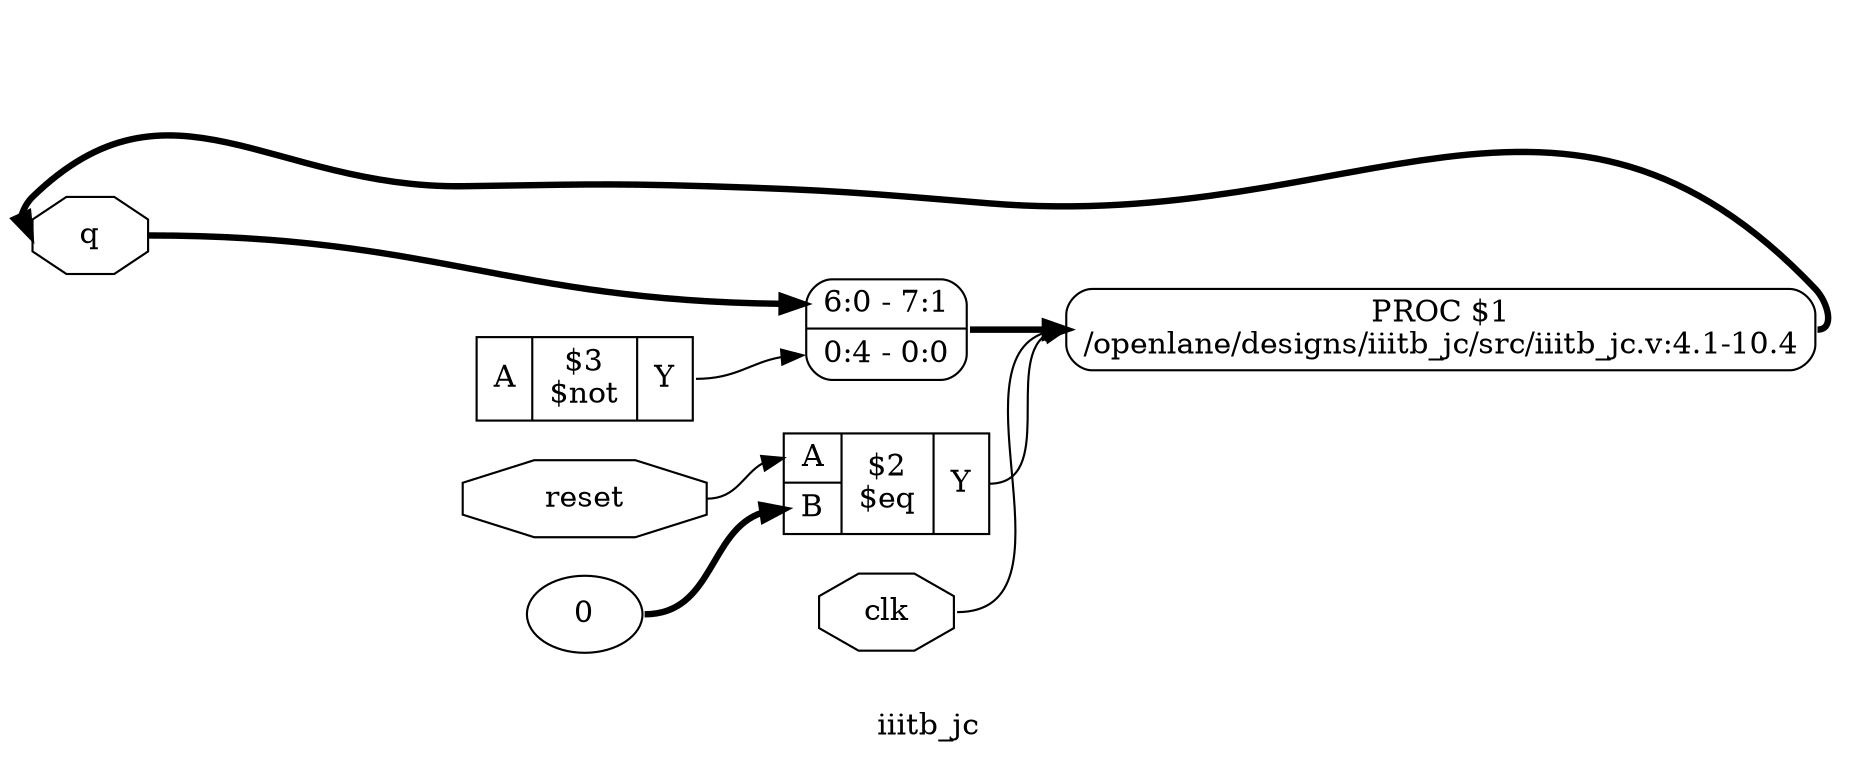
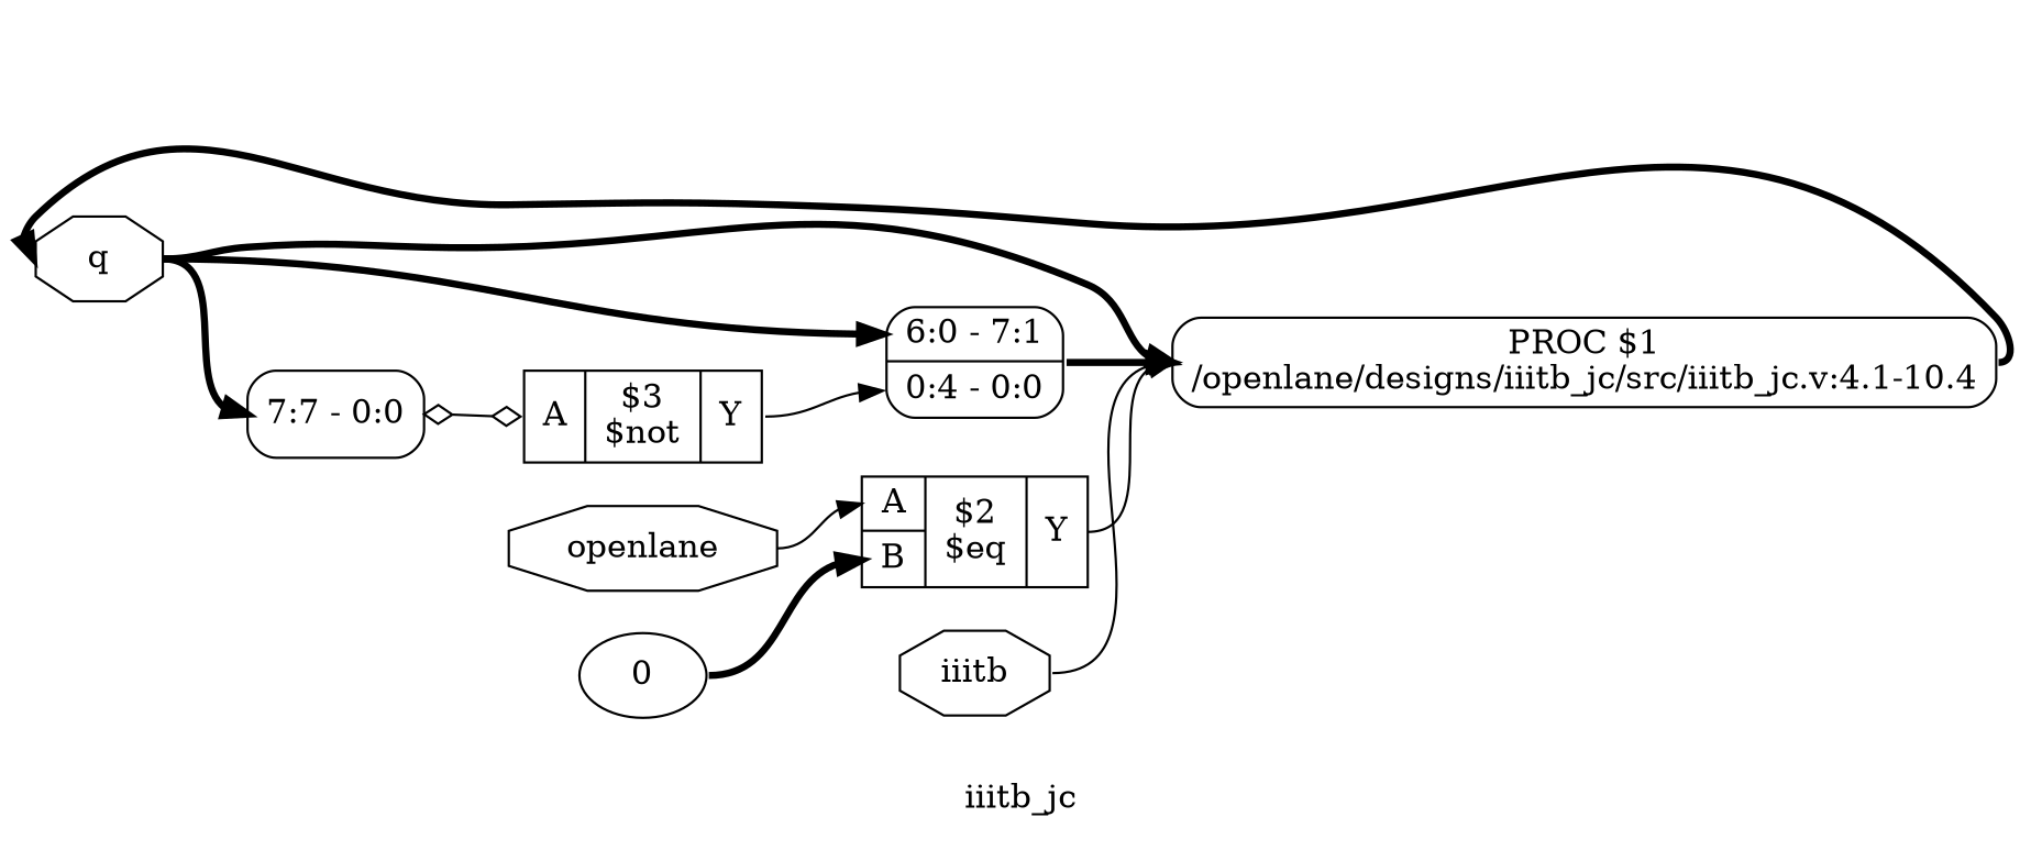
  digraph {
    label=iiitb_jc
    rankdir=LR
    remincross=true
    node [shape=record]
    edge [color=black headport=w style="setlinewidth(3)" tailport=e]
    n1 [color=black fontcolor=black label=q shape=octagon]
+   n2 [label="<s0> 7:7 - 0:0 " style=rounded]
    n3 [label="<s1> 6:0 - 7:1 |<s0> 0:4 - 0:0 " style=rounded]
    n4 [label="PROC $1\n/openlane/designs/iiitb_jc/src/iiitb_jc.v:4.1-10.4" shape=box style=rounded]
    n5 [label="{{<p7> A}|$3\n$not|{<p8> Y}}"]
-   n6 [color=black fontcolor=black label=clk shape=octagon]
-   n7 [color=black fontcolor=black label=reset shape=octagon]
+   n6 [color=black fontcolor=black label=iiitb shape=octagon]
+   n7 [color=black fontcolor=black label=openlane shape=octagon]
    n8 [label="{{<p7> A|<p10> B}|$2\n$eq|{<p8> Y}}"]
    n9 [label=0 shape=""]
+   n1 -> n2 [headport="s0:w"]
    n1 -> n3 [headport="s1:w"]
+   n1 -> n4
+   n2 -> n5 [arrowhead=odiamond arrowtail=odiamond dir=both headport="p7:w" style=""]
    n3 -> n4
    n4 -> n1
    n5 -> n3 [headport="s0:w" tailport="p8:e" style=""]
    n6 -> n4 [style=""]
    n7 -> n8 [headport="p7:w" style=""]
    n8 -> n4 [tailport="p8:e" style=""]
    n9 -> n8 [headport="p10:w"]
  }
